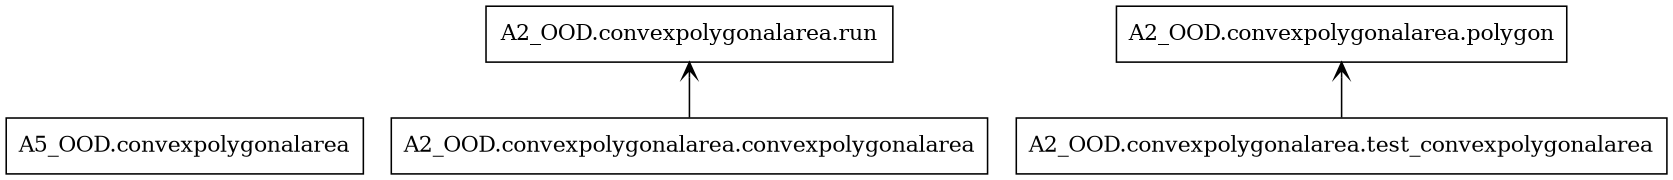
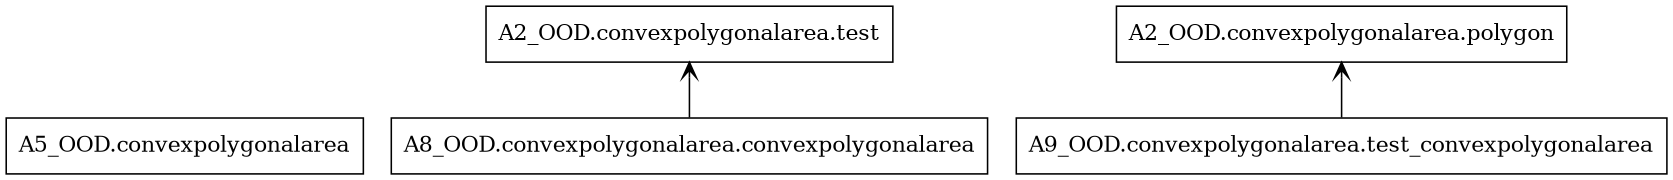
  digraph {
    rankdir=BT
    node [color=black shape=box style=solid]
    edge [arrowhead=open arrowtail=none]
    n1 [label="A5_OOD.convexpolygonalarea"]
-   n2 [label="A2_OOD.convexpolygonalarea.convexpolygonalarea"]
-   n3 [label="A2_OOD.convexpolygonalarea.run"]
+   n2 [label="A8_OOD.convexpolygonalarea.convexpolygonalarea"]
+   n3 [label="A2_OOD.convexpolygonalarea.test"]
    n4 [label="A2_OOD.convexpolygonalarea.polygon"]
-   n5 [label="A2_OOD.convexpolygonalarea.test_convexpolygonalarea"]
+   n5 [label="A9_OOD.convexpolygonalarea.test_convexpolygonalarea"]
    n2 -> n3
    n5 -> n4
  }
